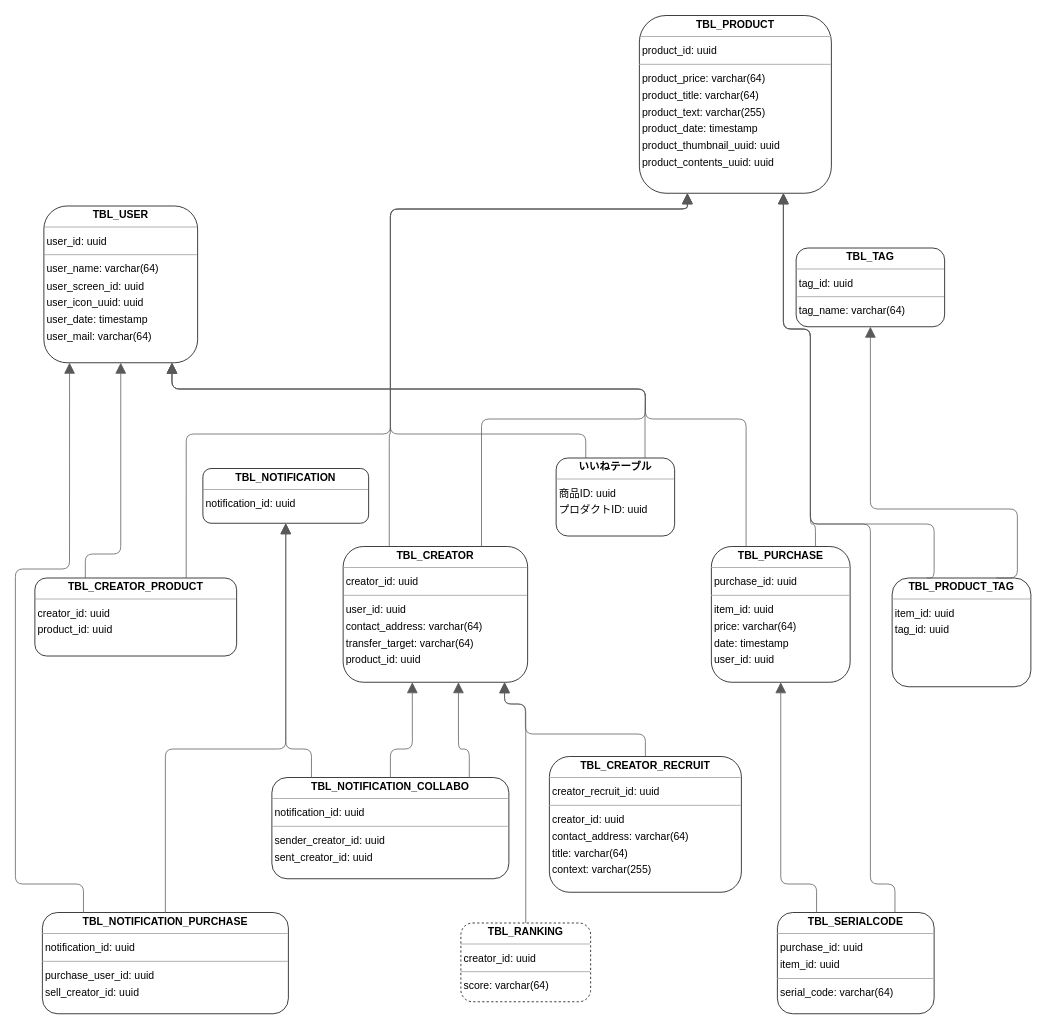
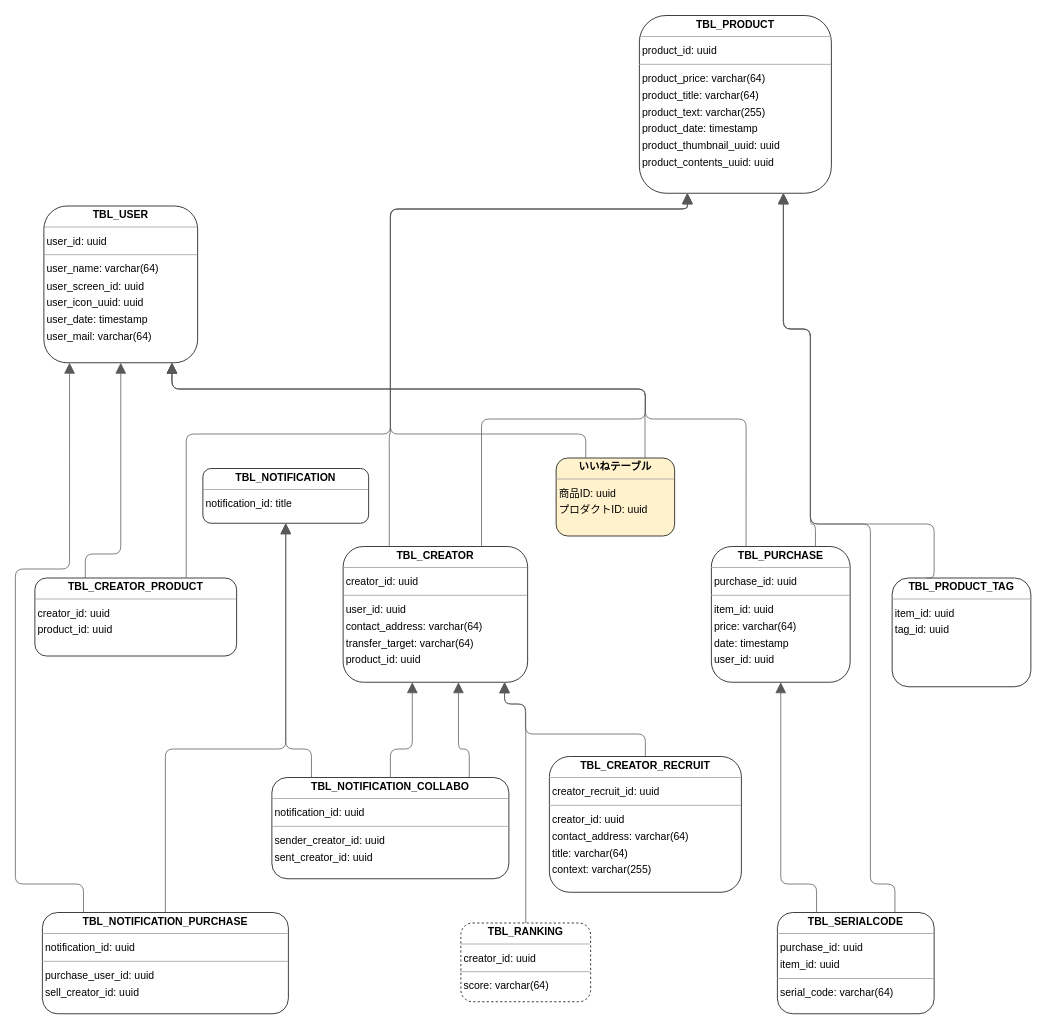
  <mxCell id="0" />
  <mxCell id="1" parent="0" />
  <mxCell id="2" value="&lt;p style=&quot;margin:0px;margin-top:4px;text-align:center;&quot;&gt;&lt;b&gt;TBL_CREATOR&lt;/b&gt;&lt;/p&gt;&lt;hr size=&quot;1&quot;/&gt;&lt;p style=&quot;margin:0 0 0 4px;line-height:1.6;&quot;&gt; creator_id: uuid&lt;/p&gt;&lt;hr size=&quot;1&quot;/&gt;&lt;p style=&quot;margin:0 0 0 4px;line-height:1.6;&quot;&gt; user_id: uuid&lt;br/&gt; contact_address: varchar(64)&lt;br/&gt; transfer_target: varchar(64)&lt;br/&gt; product_id: uuid&lt;/p&gt;" style="verticalAlign=top;align=left;overflow=fill;fontSize=14;fontFamily=Helvetica;html=1;rounded=1;shadow=0;comic=0;labelBackgroundColor=none;strokeWidth=1;" parent="1" vertex="1"><mxGeometry x="457" y="728" width="246" height="181" as="geometry" /></mxCell>
  <mxCell id="3" value="&lt;p style=&quot;margin:0px;margin-top:4px;text-align:center;&quot;&gt;&lt;b&gt;TBL_CREATOR_PRODUCT&lt;/b&gt;&lt;/p&gt;&lt;hr size=&quot;1&quot;/&gt;&lt;p style=&quot;margin:0 0 0 4px;line-height:1.6;&quot;&gt; creator_id: uuid&lt;br/&gt; product_id: uuid&lt;/p&gt;" style="verticalAlign=top;align=left;overflow=fill;fontSize=14;fontFamily=Helvetica;html=1;rounded=1;shadow=0;comic=0;labelBackgroundColor=none;strokeWidth=1;" parent="1" vertex="1"><mxGeometry x="46" y="770" width="269" height="104" as="geometry" /></mxCell>
  <mxCell id="4" value="&lt;p style=&quot;margin:0px;margin-top:4px;text-align:center;&quot;&gt;&lt;b&gt;TBL_CREATOR_RECRUIT&lt;/b&gt;&lt;/p&gt;&lt;hr size=&quot;1&quot;/&gt;&lt;p style=&quot;margin:0 0 0 4px;line-height:1.6;&quot;&gt; creator_recruit_id: uuid&lt;/p&gt;&lt;hr size=&quot;1&quot;/&gt;&lt;p style=&quot;margin:0 0 0 4px;line-height:1.6;&quot;&gt; creator_id: uuid&lt;br/&gt; contact_address: varchar(64)&lt;br/&gt; title: varchar(64)&lt;br/&gt; context: varchar(255)&lt;/p&gt;" style="verticalAlign=top;align=left;overflow=fill;fontSize=14;fontFamily=Helvetica;html=1;rounded=1;shadow=0;comic=0;labelBackgroundColor=none;strokeWidth=1;" parent="1" vertex="1"><mxGeometry x="732" y="1008" width="256" height="181" as="geometry" /></mxCell>
- <mxCell id="5" value="&lt;p style=&quot;margin:0px;margin-top:4px;text-align:center;&quot;&gt;&lt;b&gt;いいねテーブル&lt;/b&gt;&lt;/p&gt;&lt;hr size=&quot;1&quot;&gt;&lt;p style=&quot;margin:0 0 0 4px;line-height:1.6;&quot;&gt;商品ID: uuid&lt;br&gt;プロダクトID: uuid&lt;/p&gt;" style="verticalAlign=top;align=left;overflow=fill;fontSize=14;fontFamily=Helvetica;html=1;rounded=1;shadow=0;comic=0;labelBackgroundColor=none;strokeWidth=1;" parent="1" vertex="1"><mxGeometry x="741" y="610" width="158" height="104" as="geometry" /></mxCell>
- <mxCell id="6" value="&lt;p style=&quot;margin:0px;margin-top:4px;text-align:center;&quot;&gt;&lt;b&gt;TBL_NOTIFICATION&lt;/b&gt;&lt;/p&gt;&lt;hr size=&quot;1&quot;/&gt;&lt;p style=&quot;margin:0 0 0 4px;line-height:1.6;&quot;&gt; notification_id: uuid&lt;/p&gt;" style="verticalAlign=top;align=left;overflow=fill;fontSize=14;fontFamily=Helvetica;html=1;rounded=1;shadow=0;comic=0;labelBackgroundColor=none;strokeWidth=1;" parent="1" vertex="1"><mxGeometry x="270" y="624" width="221" height="73" as="geometry" /></mxCell>
+ <mxCell id="5" value="&lt;p style=&quot;margin:0px;margin-top:4px;text-align:center;&quot;&gt;&lt;b&gt;いいねテーブル&lt;/b&gt;&lt;/p&gt;&lt;hr size=&quot;1&quot;&gt;&lt;p style=&quot;margin:0 0 0 4px;line-height:1.6;&quot;&gt;商品ID: uuid&lt;br&gt;プロダクトID: uuid&lt;/p&gt;" style="verticalAlign=top;align=left;overflow=fill;fontSize=14;fontFamily=Helvetica;html=1;rounded=1;shadow=0;comic=0;labelBackgroundColor=none;strokeWidth=1;fillColor=#fff2cc;" parent="1" vertex="1"><mxGeometry x="741" y="610" width="158" height="104" as="geometry" /></mxCell>
+ <mxCell id="6" value="&lt;p style=&quot;margin:0px;margin-top:4px;text-align:center;&quot;&gt;&lt;b&gt;TBL_NOTIFICATION&lt;/b&gt;&lt;/p&gt;&lt;hr size=&quot;1&quot;/&gt;&lt;p style=&quot;margin:0 0 0 4px;line-height:1.6;&quot;&gt; notification_id: title&lt;/p&gt;" style="verticalAlign=top;align=left;overflow=fill;fontSize=14;fontFamily=Helvetica;html=1;rounded=1;shadow=0;comic=0;labelBackgroundColor=none;strokeWidth=1;" parent="1" vertex="1"><mxGeometry x="270" y="624" width="221" height="73" as="geometry" /></mxCell>
  <mxCell id="7" value="&lt;p style=&quot;margin:0px;margin-top:4px;text-align:center;&quot;&gt;&lt;b&gt;TBL_NOTIFICATION_COLLABO&lt;/b&gt;&lt;/p&gt;&lt;hr size=&quot;1&quot;/&gt;&lt;p style=&quot;margin:0 0 0 4px;line-height:1.6;&quot;&gt; notification_id: uuid&lt;/p&gt;&lt;hr size=&quot;1&quot;/&gt;&lt;p style=&quot;margin:0 0 0 4px;line-height:1.6;&quot;&gt; sender_creator_id: uuid&lt;br/&gt; sent_creator_id: uuid&lt;/p&gt;" style="verticalAlign=top;align=left;overflow=fill;fontSize=14;fontFamily=Helvetica;html=1;rounded=1;shadow=0;comic=0;labelBackgroundColor=none;strokeWidth=1;" parent="1" vertex="1"><mxGeometry x="362" y="1036" width="316" height="135" as="geometry" /></mxCell>
  <mxCell id="8" value="&lt;p style=&quot;margin:0px;margin-top:4px;text-align:center;&quot;&gt;&lt;b&gt;TBL_NOTIFICATION_PURCHASE&lt;/b&gt;&lt;/p&gt;&lt;hr size=&quot;1&quot;/&gt;&lt;p style=&quot;margin:0 0 0 4px;line-height:1.6;&quot;&gt; notification_id: uuid&lt;/p&gt;&lt;hr size=&quot;1&quot;/&gt;&lt;p style=&quot;margin:0 0 0 4px;line-height:1.6;&quot;&gt; purchase_user_id: uuid&lt;br/&gt; sell_creator_id: uuid&lt;/p&gt;" style="verticalAlign=top;align=left;overflow=fill;fontSize=14;fontFamily=Helvetica;html=1;rounded=1;shadow=0;comic=0;labelBackgroundColor=none;strokeWidth=1;" parent="1" vertex="1"><mxGeometry x="56" y="1216" width="328" height="135" as="geometry" /></mxCell>
  <mxCell id="9" value="&lt;p style=&quot;margin:0px;margin-top:4px;text-align:center;&quot;&gt;&lt;b&gt;TBL_PRODUCT&lt;/b&gt;&lt;/p&gt;&lt;hr size=&quot;1&quot;/&gt;&lt;p style=&quot;margin:0 0 0 4px;line-height:1.6;&quot;&gt; product_id: uuid&lt;/p&gt;&lt;hr size=&quot;1&quot;/&gt;&lt;p style=&quot;margin:0 0 0 4px;line-height:1.6;&quot;&gt; product_price: varchar(64)&lt;br/&gt; product_title: varchar(64)&lt;br/&gt; product_text: varchar(255)&lt;br/&gt; product_date: timestamp&lt;br/&gt; product_thumbnail_uuid: uuid&lt;br/&gt; product_contents_uuid: uuid&lt;/p&gt;" style="verticalAlign=top;align=left;overflow=fill;fontSize=14;fontFamily=Helvetica;html=1;rounded=1;shadow=0;comic=0;labelBackgroundColor=none;strokeWidth=1;" parent="1" vertex="1"><mxGeometry x="852" y="20" width="256" height="237" as="geometry" /></mxCell>
  <mxCell id="10" value="&lt;p style=&quot;margin:0px;margin-top:4px;text-align:center;&quot;&gt;&lt;b&gt;TBL_PRODUCT_TAG&lt;/b&gt;&lt;/p&gt;&lt;hr size=&quot;1&quot;/&gt;&lt;p style=&quot;margin:0 0 0 4px;line-height:1.6;&quot;&gt; item_id: uuid&lt;br/&gt; tag_id: uuid&lt;/p&gt;" style="verticalAlign=top;align=left;overflow=fill;fontSize=14;fontFamily=Helvetica;html=1;rounded=1;shadow=0;comic=0;labelBackgroundColor=none;strokeWidth=1;" parent="1" vertex="1"><mxGeometry x="1189" y="770" width="185" height="145" as="geometry" /></mxCell>
  <mxCell id="11" value="&lt;p style=&quot;margin:0px;margin-top:4px;text-align:center;&quot;&gt;&lt;b&gt;TBL_PURCHASE&lt;/b&gt;&lt;/p&gt;&lt;hr size=&quot;1&quot;/&gt;&lt;p style=&quot;margin:0 0 0 4px;line-height:1.6;&quot;&gt; purchase_id: uuid&lt;/p&gt;&lt;hr size=&quot;1&quot;/&gt;&lt;p style=&quot;margin:0 0 0 4px;line-height:1.6;&quot;&gt; item_id: uuid&lt;br/&gt; price: varchar(64)&lt;br/&gt; date: timestamp&lt;br/&gt; user_id: uuid&lt;/p&gt;" style="verticalAlign=top;align=left;overflow=fill;fontSize=14;fontFamily=Helvetica;html=1;rounded=1;shadow=0;comic=0;labelBackgroundColor=none;strokeWidth=1;" parent="1" vertex="1"><mxGeometry x="948" y="728" width="185" height="181" as="geometry" /></mxCell>
  <mxCell id="12" value="&lt;p style=&quot;margin:0px;margin-top:4px;text-align:center;&quot;&gt;&lt;b&gt;TBL_RANKING&lt;/b&gt;&lt;/p&gt;&lt;hr size=&quot;1&quot;/&gt;&lt;p style=&quot;margin:0 0 0 4px;line-height:1.6;&quot;&gt; creator_id: uuid&lt;/p&gt;&lt;hr size=&quot;1&quot;/&gt;&lt;p style=&quot;margin:0 0 0 4px;line-height:1.6;&quot;&gt; score: varchar(64)&lt;/p&gt;" style="verticalAlign=top;align=left;overflow=fill;fontSize=14;fontFamily=Helvetica;html=1;rounded=1;shadow=0;comic=0;labelBackgroundColor=none;strokeWidth=1;dashed=1;" parent="1" vertex="1"><mxGeometry x="614" y="1230" width="173" height="105" as="geometry" /></mxCell>
  <mxCell id="13" value="&lt;p style=&quot;margin:0px;margin-top:4px;text-align:center;&quot;&gt;&lt;b&gt;TBL_SERIALCODE&lt;/b&gt;&lt;/p&gt;&lt;hr size=&quot;1&quot;/&gt;&lt;p style=&quot;margin:0 0 0 4px;line-height:1.6;&quot;&gt; purchase_id: uuid&lt;br/&gt; item_id: uuid&lt;/p&gt;&lt;hr size=&quot;1&quot;/&gt;&lt;p style=&quot;margin:0 0 0 4px;line-height:1.6;&quot;&gt; serial_code: varchar(64)&lt;/p&gt;" style="verticalAlign=top;align=left;overflow=fill;fontSize=14;fontFamily=Helvetica;html=1;rounded=1;shadow=0;comic=0;labelBackgroundColor=none;strokeWidth=1;" parent="1" vertex="1"><mxGeometry x="1036" y="1216" width="209" height="135" as="geometry" /></mxCell>
- <mxCell id="14" value="&lt;p style=&quot;margin:0px;margin-top:4px;text-align:center;&quot;&gt;&lt;b&gt;TBL_TAG&lt;/b&gt;&lt;/p&gt;&lt;hr size=&quot;1&quot;/&gt;&lt;p style=&quot;margin:0 0 0 4px;line-height:1.6;&quot;&gt; tag_id: uuid&lt;/p&gt;&lt;hr size=&quot;1&quot;/&gt;&lt;p style=&quot;margin:0 0 0 4px;line-height:1.6;&quot;&gt; tag_name: varchar(64)&lt;/p&gt;" style="verticalAlign=top;align=left;overflow=fill;fontSize=14;fontFamily=Helvetica;html=1;rounded=1;shadow=0;comic=0;labelBackgroundColor=none;strokeWidth=1;" parent="1" vertex="1"><mxGeometry x="1061" y="330" width="198" height="105" as="geometry" /></mxCell>
  <mxCell id="15" value="&lt;p style=&quot;margin:0px;margin-top:4px;text-align:center;&quot;&gt;&lt;b&gt;TBL_USER&lt;/b&gt;&lt;/p&gt;&lt;hr size=&quot;1&quot;/&gt;&lt;p style=&quot;margin:0 0 0 4px;line-height:1.6;&quot;&gt; user_id: uuid&lt;/p&gt;&lt;hr size=&quot;1&quot;/&gt;&lt;p style=&quot;margin:0 0 0 4px;line-height:1.6;&quot;&gt; user_name: varchar(64)&lt;br/&gt; user_screen_id: uuid&lt;br/&gt; user_icon_uuid: uuid&lt;br/&gt; user_date: timestamp&lt;br/&gt; user_mail: varchar(64)&lt;/p&gt;" style="verticalAlign=top;align=left;overflow=fill;fontSize=14;fontFamily=Helvetica;html=1;rounded=1;shadow=0;comic=0;labelBackgroundColor=none;strokeWidth=1;" parent="1" vertex="1"><mxGeometry x="58" y="274" width="205" height="209" as="geometry" /></mxCell>
  <mxCell id="16" value="" style="html=1;rounded=1;edgeStyle=orthogonalEdgeStyle;dashed=0;startArrow=none;endArrow=block;endSize=12;strokeColor=#595959;exitX=0.250;exitY=0.000;exitDx=0;exitDy=0;entryX=0.250;entryY=1.000;entryDx=0;entryDy=0;" parent="1" source="2" target="9" edge="1"><mxGeometry width="50" height="50" relative="1" as="geometry"><Array as="points"><mxPoint x="519" y="578" /><mxPoint x="520" y="578" /><mxPoint x="520" y="278" /><mxPoint x="916" y="278" /></Array></mxGeometry></mxCell>
  <mxCell id="17" value="" style="html=1;rounded=1;edgeStyle=orthogonalEdgeStyle;dashed=0;startArrow=none;endArrow=block;endSize=12;strokeColor=#595959;exitX=0.750;exitY=0.000;exitDx=0;exitDy=0;entryX=0.833;entryY=1.000;entryDx=0;entryDy=0;" parent="1" source="2" target="15" edge="1"><mxGeometry width="50" height="50" relative="1" as="geometry"><Array as="points"><mxPoint x="642" y="558" /><mxPoint x="860" y="558" /><mxPoint x="860" y="518" /><mxPoint x="228" y="518" /></Array></mxGeometry></mxCell>
  <mxCell id="18" value="" style="html=1;rounded=1;edgeStyle=orthogonalEdgeStyle;dashed=0;startArrow=none;endArrow=block;endSize=12;strokeColor=#595959;exitX=0.750;exitY=0.000;exitDx=0;exitDy=0;entryX=0.250;entryY=1.000;entryDx=0;entryDy=0;" parent="1" source="3" target="9" edge="1"><mxGeometry width="50" height="50" relative="1" as="geometry"><Array as="points"><mxPoint x="247" y="578" /><mxPoint x="520" y="578" /><mxPoint x="520" y="278" /><mxPoint x="916" y="278" /></Array></mxGeometry></mxCell>
  <mxCell id="19" value="" style="html=1;rounded=1;edgeStyle=orthogonalEdgeStyle;dashed=0;startArrow=none;endArrow=block;endSize=12;strokeColor=#595959;exitX=0.250;exitY=0.000;exitDx=0;exitDy=0;entryX=0.500;entryY=1.000;entryDx=0;entryDy=0;" parent="1" source="3" target="15" edge="1"><mxGeometry width="50" height="50" relative="1" as="geometry"><Array as="points"><mxPoint x="113" y="738" /><mxPoint x="160" y="738" /></Array></mxGeometry></mxCell>
  <mxCell id="20" value="" style="html=1;rounded=1;edgeStyle=orthogonalEdgeStyle;dashed=0;startArrow=none;endArrow=block;endSize=12;strokeColor=#595959;exitX=0.500;exitY=0.000;exitDx=0;exitDy=0;entryX=0.875;entryY=1.000;entryDx=0;entryDy=0;" parent="1" source="4" target="2" edge="1"><mxGeometry width="50" height="50" relative="1" as="geometry"><Array as="points"><mxPoint x="860" y="978" /><mxPoint x="700" y="978" /><mxPoint x="700" y="938" /><mxPoint x="672" y="938" /></Array></mxGeometry></mxCell>
  <mxCell id="21" value="" style="html=1;rounded=1;edgeStyle=orthogonalEdgeStyle;dashed=0;startArrow=none;endArrow=block;endSize=12;strokeColor=#595959;exitX=0.250;exitY=0.000;exitDx=0;exitDy=0;entryX=0.250;entryY=1.000;entryDx=0;entryDy=0;" parent="1" source="5" target="9" edge="1"><mxGeometry width="50" height="50" relative="1" as="geometry"><Array as="points"><mxPoint x="781" y="578" /><mxPoint x="520" y="578" /><mxPoint x="520" y="278" /><mxPoint x="916" y="278" /></Array></mxGeometry></mxCell>
  <mxCell id="22" value="" style="html=1;rounded=1;edgeStyle=orthogonalEdgeStyle;dashed=0;startArrow=none;endArrow=block;endSize=12;strokeColor=#595959;exitX=0.750;exitY=0.000;exitDx=0;exitDy=0;entryX=0.833;entryY=1.000;entryDx=0;entryDy=0;" parent="1" source="5" target="15" edge="1"><mxGeometry width="50" height="50" relative="1" as="geometry"><Array as="points"><mxPoint x="860" y="558" /><mxPoint x="860" y="558" /><mxPoint x="860" y="518" /><mxPoint x="228" y="518" /></Array></mxGeometry></mxCell>
  <mxCell id="23" value="" style="html=1;rounded=1;edgeStyle=orthogonalEdgeStyle;dashed=0;startArrow=none;endArrow=block;endSize=12;strokeColor=#595959;exitX=0.833;exitY=0.000;exitDx=0;exitDy=0;entryX=0.625;entryY=1.000;entryDx=0;entryDy=0;" parent="1" source="7" target="2" edge="1"><mxGeometry width="50" height="50" relative="1" as="geometry"><Array as="points"><mxPoint x="625" y="998" /><mxPoint x="611" y="998" /></Array></mxGeometry></mxCell>
  <mxCell id="24" value="" style="html=1;rounded=1;edgeStyle=orthogonalEdgeStyle;dashed=0;startArrow=none;endArrow=block;endSize=12;strokeColor=#595959;exitX=0.500;exitY=0.000;exitDx=0;exitDy=0;entryX=0.375;entryY=1.000;entryDx=0;entryDy=0;" parent="1" source="7" target="2" edge="1"><mxGeometry width="50" height="50" relative="1" as="geometry"><Array as="points"><mxPoint x="520" y="998" /><mxPoint x="549" y="998" /></Array></mxGeometry></mxCell>
  <mxCell id="25" value="" style="html=1;rounded=1;edgeStyle=orthogonalEdgeStyle;dashed=0;startArrow=none;endArrow=block;endSize=12;strokeColor=#595959;exitX=0.167;exitY=0.000;exitDx=0;exitDy=0;entryX=0.500;entryY=1.001;entryDx=0;entryDy=0;" parent="1" source="7" target="6" edge="1"><mxGeometry width="50" height="50" relative="1" as="geometry"><Array as="points"><mxPoint x="415" y="998" /><mxPoint x="380" y="998" /></Array></mxGeometry></mxCell>
  <mxCell id="26" value="" style="html=1;rounded=1;edgeStyle=orthogonalEdgeStyle;dashed=0;startArrow=none;endArrow=block;endSize=12;strokeColor=#595959;exitX=0.500;exitY=0.000;exitDx=0;exitDy=0;entryX=0.500;entryY=1.001;entryDx=0;entryDy=0;" parent="1" source="8" target="6" edge="1"><mxGeometry width="50" height="50" relative="1" as="geometry"><Array as="points"><mxPoint x="220" y="998" /><mxPoint x="380" y="998" /></Array></mxGeometry></mxCell>
  <mxCell id="27" value="" style="html=1;rounded=1;edgeStyle=orthogonalEdgeStyle;dashed=0;startArrow=none;endArrow=block;endSize=12;strokeColor=#595959;exitX=0.167;exitY=0.000;exitDx=0;exitDy=0;entryX=0.167;entryY=1.000;entryDx=0;entryDy=0;" parent="1" source="8" target="15" edge="1"><mxGeometry width="50" height="50" relative="1" as="geometry"><Array as="points"><mxPoint x="111" y="1178" /><mxPoint x="20" y="1178" /><mxPoint x="20" y="758" /><mxPoint x="92" y="758" /></Array></mxGeometry></mxCell>
  <mxCell id="28" value="" style="html=1;rounded=1;edgeStyle=orthogonalEdgeStyle;dashed=0;startArrow=none;endArrow=block;endSize=12;strokeColor=#595959;exitX=0.250;exitY=0.000;exitDx=0;exitDy=0;entryX=0.750;entryY=1.000;entryDx=0;entryDy=0;" parent="1" source="10" target="9" edge="1"><mxGeometry width="50" height="50" relative="1" as="geometry"><Array as="points"><mxPoint x="1245" y="698" /><mxPoint x="1080" y="698" /><mxPoint x="1080" y="438" /><mxPoint x="1044" y="438" /></Array></mxGeometry></mxCell>
- <mxCell id="29" value="" style="html=1;rounded=1;edgeStyle=orthogonalEdgeStyle;dashed=0;startArrow=none;endArrow=block;endSize=12;strokeColor=#595959;exitX=0.750;exitY=0.000;exitDx=0;exitDy=0;entryX=0.500;entryY=1.000;entryDx=0;entryDy=0;" parent="1" source="10" target="14" edge="1"><mxGeometry width="50" height="50" relative="1" as="geometry"><Array as="points"><mxPoint x="1356" y="678" /><mxPoint x="1160" y="678" /></Array></mxGeometry></mxCell>
  <mxCell id="30" value="" style="html=1;rounded=1;edgeStyle=orthogonalEdgeStyle;dashed=0;startArrow=none;endArrow=block;endSize=12;strokeColor=#595959;exitX=0.750;exitY=0.000;exitDx=0;exitDy=0;entryX=0.750;entryY=1.000;entryDx=0;entryDy=0;" parent="1" source="11" target="9" edge="1"><mxGeometry width="50" height="50" relative="1" as="geometry"><Array as="points"><mxPoint x="1086" y="698" /><mxPoint x="1080" y="698" /><mxPoint x="1080" y="438" /><mxPoint x="1044" y="438" /></Array></mxGeometry></mxCell>
  <mxCell id="31" value="" style="html=1;rounded=1;edgeStyle=orthogonalEdgeStyle;dashed=0;startArrow=none;endArrow=block;endSize=12;strokeColor=#595959;exitX=0.250;exitY=0.000;exitDx=0;exitDy=0;entryX=0.833;entryY=1.000;entryDx=0;entryDy=0;" parent="1" source="11" target="15" edge="1"><mxGeometry width="50" height="50" relative="1" as="geometry"><Array as="points"><mxPoint x="994" y="558" /><mxPoint x="860" y="558" /><mxPoint x="860" y="518" /><mxPoint x="228" y="518" /></Array></mxGeometry></mxCell>
  <mxCell id="32" value="" style="html=1;rounded=1;edgeStyle=orthogonalEdgeStyle;dashed=0;startArrow=none;endArrow=block;endSize=12;strokeColor=#595959;exitX=0.500;exitY=0.000;exitDx=0;exitDy=0;entryX=0.875;entryY=1.000;entryDx=0;entryDy=0;" parent="1" source="12" target="2" edge="1"><mxGeometry width="50" height="50" relative="1" as="geometry"><Array as="points"><mxPoint x="700" y="938" /><mxPoint x="672" y="938" /></Array></mxGeometry></mxCell>
  <mxCell id="33" value="" style="html=1;rounded=1;edgeStyle=orthogonalEdgeStyle;dashed=0;startArrow=none;endArrow=block;endSize=12;strokeColor=#595959;exitX=0.750;exitY=0.000;exitDx=0;exitDy=0;entryX=0.750;entryY=1.000;entryDx=0;entryDy=0;" parent="1" source="13" target="9" edge="1"><mxGeometry width="50" height="50" relative="1" as="geometry"><Array as="points"><mxPoint x="1192" y="1178" /><mxPoint x="1160" y="1178" /><mxPoint x="1160" y="698" /><mxPoint x="1080" y="698" /><mxPoint x="1080" y="438" /><mxPoint x="1044" y="438" /></Array></mxGeometry></mxCell>
  <mxCell id="34" value="" style="html=1;rounded=1;edgeStyle=orthogonalEdgeStyle;dashed=0;startArrow=none;endArrow=block;endSize=12;strokeColor=#595959;exitX=0.250;exitY=0.000;exitDx=0;exitDy=0;entryX=0.500;entryY=1.000;entryDx=0;entryDy=0;" parent="1" source="13" target="11" edge="1"><mxGeometry width="50" height="50" relative="1" as="geometry"><Array as="points"><mxPoint x="1088" y="1178" /><mxPoint x="1040" y="1178" /></Array></mxGeometry></mxCell>
